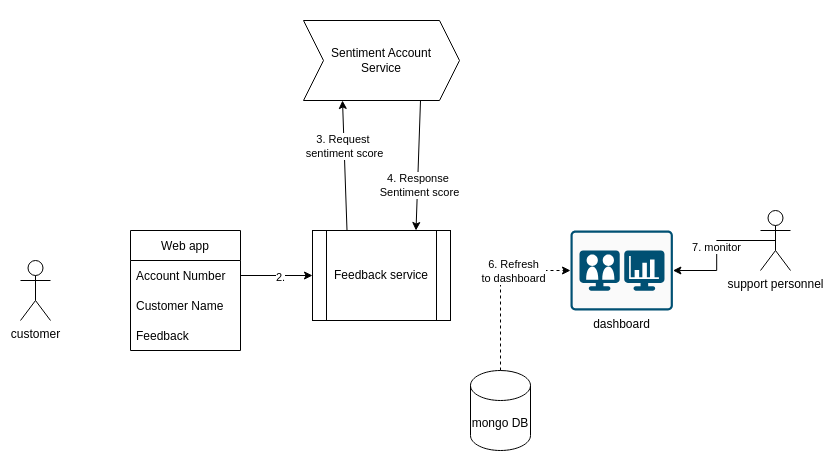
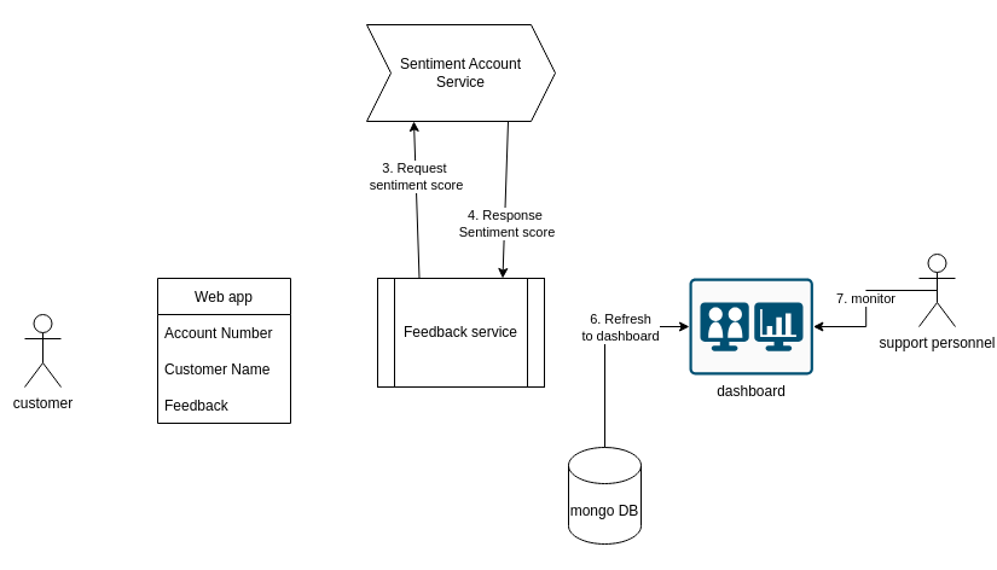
  <mxCell id="0" />
  <mxCell id="1" parent="0" />
  <mxCell id="2" value="customer" style="shape=umlActor;verticalLabelPosition=bottom;verticalAlign=top;html=1;outlineConnect=0;" vertex="1" parent="1"><mxGeometry x="20" y="260" width="30" height="60" as="geometry" /></mxCell>
  <mxCell id="3" value="support personnel" style="shape=umlActor;verticalLabelPosition=bottom;verticalAlign=top;html=1;outlineConnect=0;" vertex="1" parent="1"><mxGeometry x="760" y="210" width="30" height="60" as="geometry" /></mxCell>
  <mxCell id="4" value="mongo DB" style="shape=cylinder3;whiteSpace=wrap;html=1;boundedLbl=1;backgroundOutline=1;size=15;" vertex="1" parent="1"><mxGeometry x="470" y="370" width="60" height="80" as="geometry" /></mxCell>
  <mxCell id="5" value="Web app" style="swimlane;fontStyle=0;childLayout=stackLayout;horizontal=1;startSize=30;horizontalStack=0;resizeParent=1;resizeParentMax=0;resizeLast=0;collapsible=1;marginBottom=0;" vertex="1" parent="1"><mxGeometry x="130" y="230" width="110" height="120" as="geometry" /></mxCell>
  <mxCell id="6" value="Account Number" style="text;strokeColor=none;fillColor=none;align=left;verticalAlign=middle;spacingLeft=4;spacingRight=4;overflow=hidden;points=[[0,0.5],[1,0.5]];portConstraint=eastwest;rotatable=0;" vertex="1" parent="5"><mxGeometry y="30" width="110" height="30" as="geometry" /></mxCell>
  <mxCell id="7" value="Customer Name" style="text;strokeColor=none;fillColor=none;align=left;verticalAlign=middle;spacingLeft=4;spacingRight=4;overflow=hidden;points=[[0,0.5],[1,0.5]];portConstraint=eastwest;rotatable=0;" vertex="1" parent="5"><mxGeometry y="60" width="110" height="30" as="geometry" /></mxCell>
  <mxCell id="8" value="Feedback" style="text;strokeColor=none;fillColor=none;align=left;verticalAlign=middle;spacingLeft=4;spacingRight=4;overflow=hidden;points=[[0,0.5],[1,0.5]];portConstraint=eastwest;rotatable=0;" vertex="1" parent="5"><mxGeometry y="90" width="110" height="30" as="geometry" /></mxCell>
  <mxCell id="9" value="Feedback service" style="shape=process;whiteSpace=wrap;html=1;backgroundOutline=1;" vertex="1" parent="1"><mxGeometry x="312" y="230" width="138" height="90" as="geometry" /></mxCell>
  <mxCell id="10" value="Sentiment Account&lt;br&gt;Service" style="shape=step;perimeter=stepPerimeter;whiteSpace=wrap;html=1;fixedSize=1;" vertex="1" parent="1"><mxGeometry x="303" y="20" width="156" height="80" as="geometry" /></mxCell>
- <mxCell id="11" value="" style="endArrow=classic;html=1;rounded=0;entryX=0;entryY=0.5;entryDx=0;entryDy=0;exitX=1;exitY=0.5;exitDx=0;exitDy=0;" edge="1" parent="1" source="6" target="9"><mxGeometry width="50" height="50" relative="1" as="geometry"><mxPoint x="440" y="230" as="sourcePoint" /><mxPoint x="490" y="180" as="targetPoint" /></mxGeometry></mxCell>
- <mxCell id="12" value="2." style="edgeLabel;html=1;align=center;verticalAlign=middle;resizable=0;points=[];" vertex="1" connectable="0" parent="11"><mxGeometry x="0.083" relative="1" as="geometry"><mxPoint y="1" as="offset" /></mxGeometry></mxCell>
  <mxCell id="13" value="" style="endArrow=classic;html=1;rounded=0;entryX=0.25;entryY=1;entryDx=0;entryDy=0;exitX=0.25;exitY=0;exitDx=0;exitDy=0;" edge="1" parent="1" source="9" target="10"><mxGeometry width="50" height="50" relative="1" as="geometry"><mxPoint x="440" y="230" as="sourcePoint" /><mxPoint x="490" y="180" as="targetPoint" /></mxGeometry></mxCell>
  <mxCell id="14" value="3. Request&amp;nbsp;&lt;br&gt;sentiment score" style="edgeLabel;html=1;align=center;verticalAlign=middle;resizable=0;points=[];" vertex="1" connectable="0" parent="13"><mxGeometry x="0.3" relative="1" as="geometry"><mxPoint as="offset" /></mxGeometry></mxCell>
  <mxCell id="15" value="" style="endArrow=classic;html=1;rounded=0;entryX=0.75;entryY=0;entryDx=0;entryDy=0;exitX=0.75;exitY=1;exitDx=0;exitDy=0;" edge="1" parent="1" source="10" target="9"><mxGeometry width="50" height="50" relative="1" as="geometry"><mxPoint x="356.5" y="240" as="sourcePoint" /><mxPoint x="352" y="110" as="targetPoint" /></mxGeometry></mxCell>
  <mxCell id="16" value="4. Response&amp;nbsp;&lt;br&gt;Sentiment score" style="edgeLabel;html=1;align=center;verticalAlign=middle;resizable=0;points=[];" vertex="1" connectable="0" parent="15"><mxGeometry x="0.3" relative="1" as="geometry"><mxPoint x="1" as="offset" /></mxGeometry></mxCell>
  <mxCell id="17" value="dashboard" style="sketch=0;points=[[0.015,0.015,0],[0.985,0.015,0],[0.985,0.985,0],[0.015,0.985,0],[0.25,0,0],[0.5,0,0],[0.75,0,0],[1,0.25,0],[1,0.5,0],[1,0.75,0],[0.75,1,0],[0.5,1,0],[0.25,1,0],[0,0.75,0],[0,0.5,0],[0,0.25,0]];verticalLabelPosition=bottom;html=1;verticalAlign=top;aspect=fixed;align=center;pointerEvents=1;shape=mxgraph.cisco19.rect;prIcon=telepresence_endpoint_twin_data_display;fillColor=#FAFAFA;strokeColor=#005073;" vertex="1" parent="1"><mxGeometry x="570" y="230" width="102.4" height="80" as="geometry" /></mxCell>
- <mxCell id="18" value="" style="endArrow=classic;html=1;rounded=0;entryX=0;entryY=0.5;entryDx=0;entryDy=0;exitX=0.5;exitY=0;exitDx=0;exitDy=0;entryPerimeter=0;exitPerimeter=0;dashed=1;" edge="1" parent="1" source="4" target="17"><mxGeometry width="50" height="50" relative="1" as="geometry"><mxPoint x="391" y="330" as="sourcePoint" /><mxPoint x="480" y="432.5" as="targetPoint" /><Array as="points"><mxPoint x="500" y="270" /></Array></mxGeometry></mxCell>
+ <mxCell id="18" value="" style="endArrow=classic;html=1;rounded=0;entryX=0;entryY=0.5;entryDx=0;entryDy=0;exitX=0.5;exitY=0;exitDx=0;exitDy=0;entryPerimeter=0;exitPerimeter=0;" edge="1" parent="1" source="4" target="17"><mxGeometry width="50" height="50" relative="1" as="geometry"><mxPoint x="391" y="330" as="sourcePoint" /><mxPoint x="480" y="432.5" as="targetPoint" /><Array as="points"><mxPoint x="500" y="270" /></Array></mxGeometry></mxCell>
  <mxCell id="19" value="6. Refresh&lt;br&gt;to dashboard" style="edgeLabel;html=1;align=center;verticalAlign=middle;resizable=0;points=[];" vertex="1" connectable="0" parent="18"><mxGeometry x="0.3" relative="1" as="geometry"><mxPoint x="1" as="offset" /></mxGeometry></mxCell>
  <mxCell id="20" value="7. monitor" style="edgeStyle=orthogonalEdgeStyle;rounded=0;orthogonalLoop=1;jettySize=auto;html=1;exitX=0.5;exitY=0.5;exitDx=0;exitDy=0;exitPerimeter=0;entryX=1;entryY=0.5;entryDx=0;entryDy=0;entryPerimeter=0;" edge="1" parent="1" source="3" target="17"><mxGeometry relative="1" as="geometry"><mxPoint x="65" y="300" as="sourcePoint" /><mxPoint x="140" y="303.51" as="targetPoint" /></mxGeometry></mxCell>
